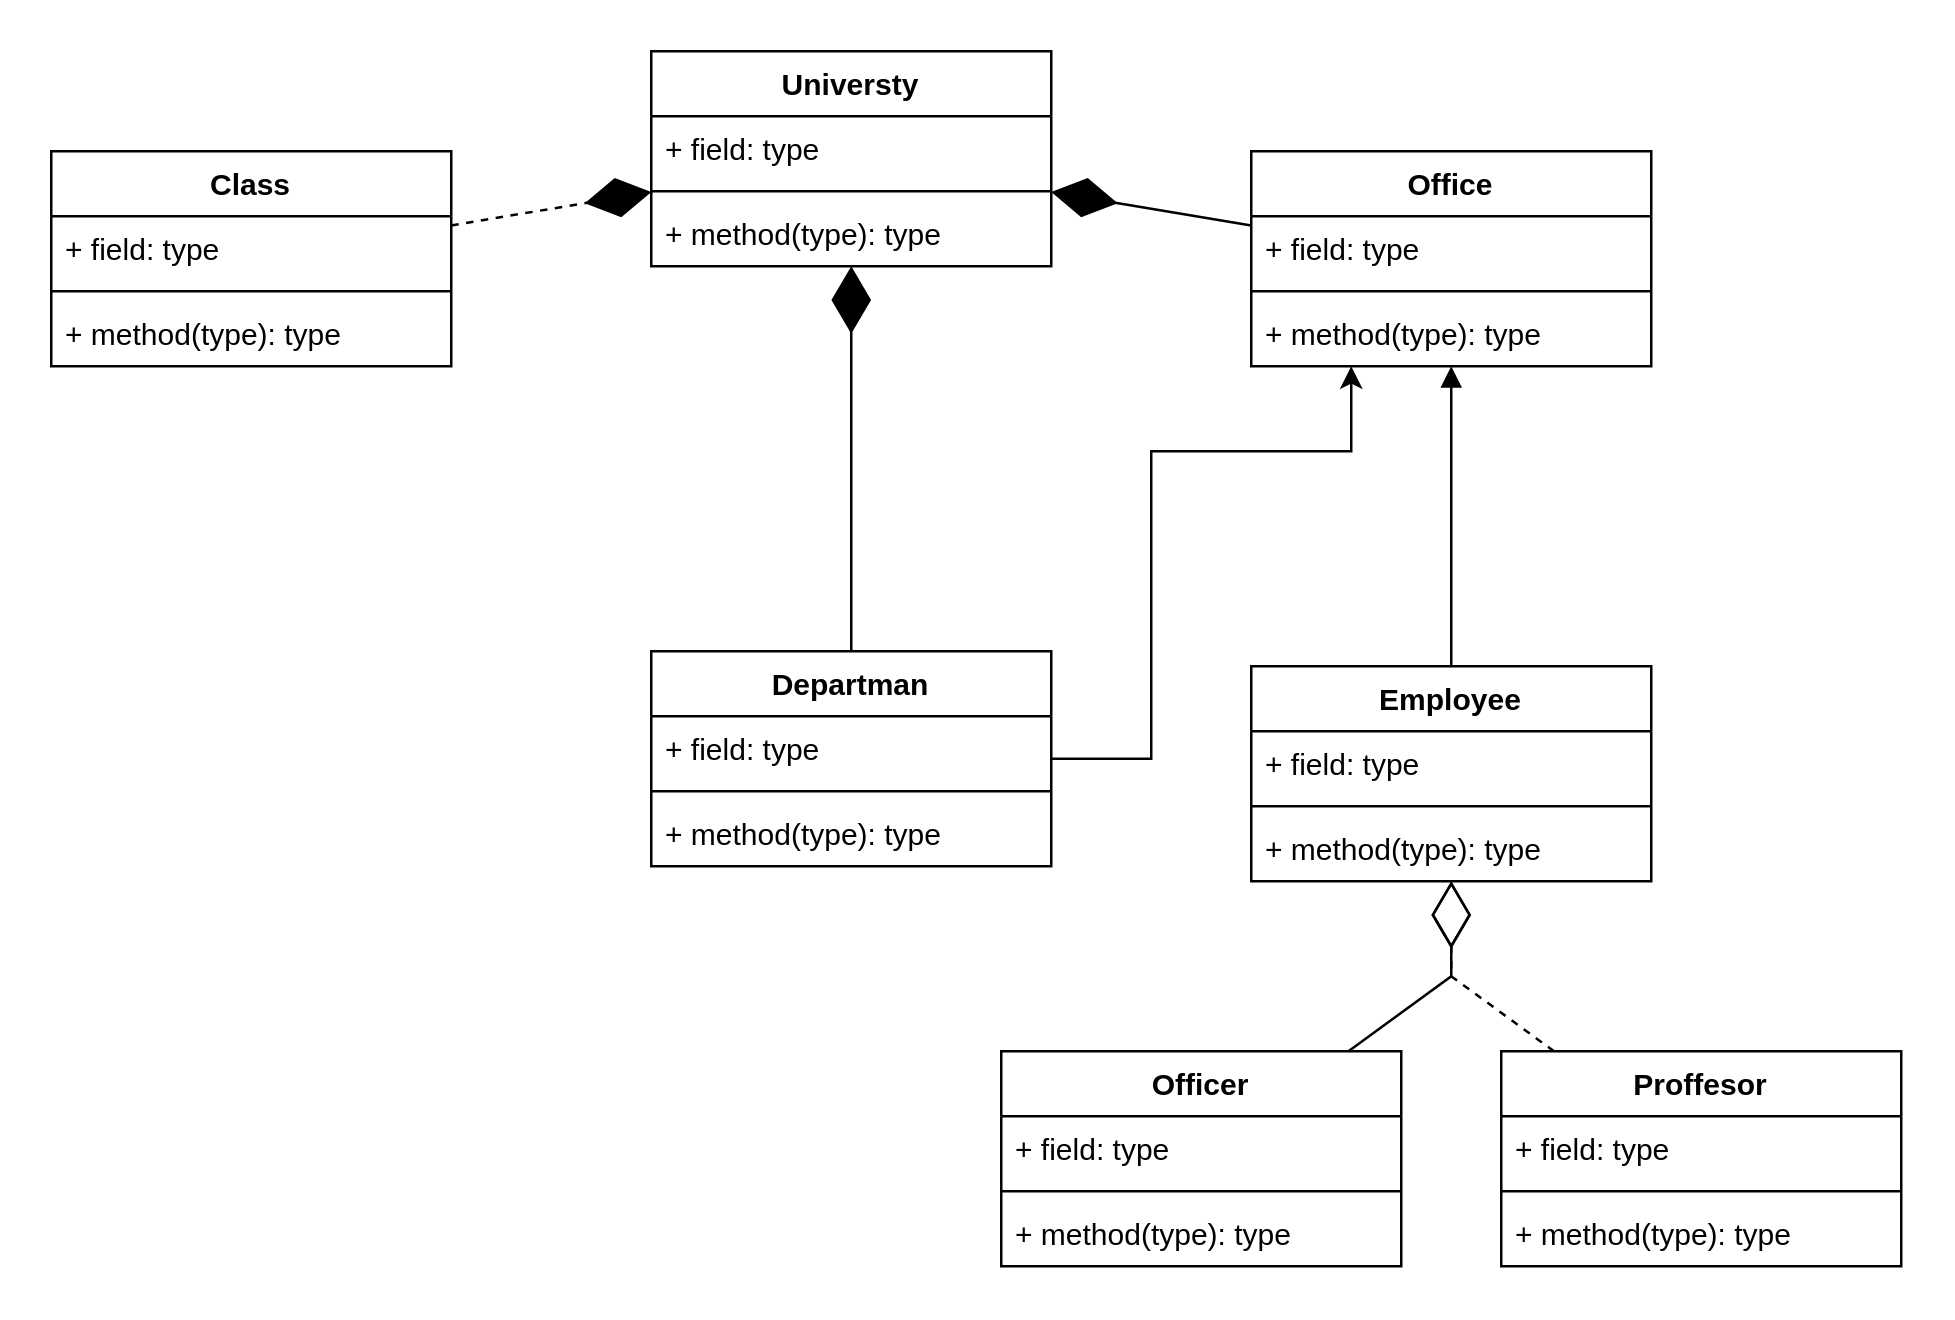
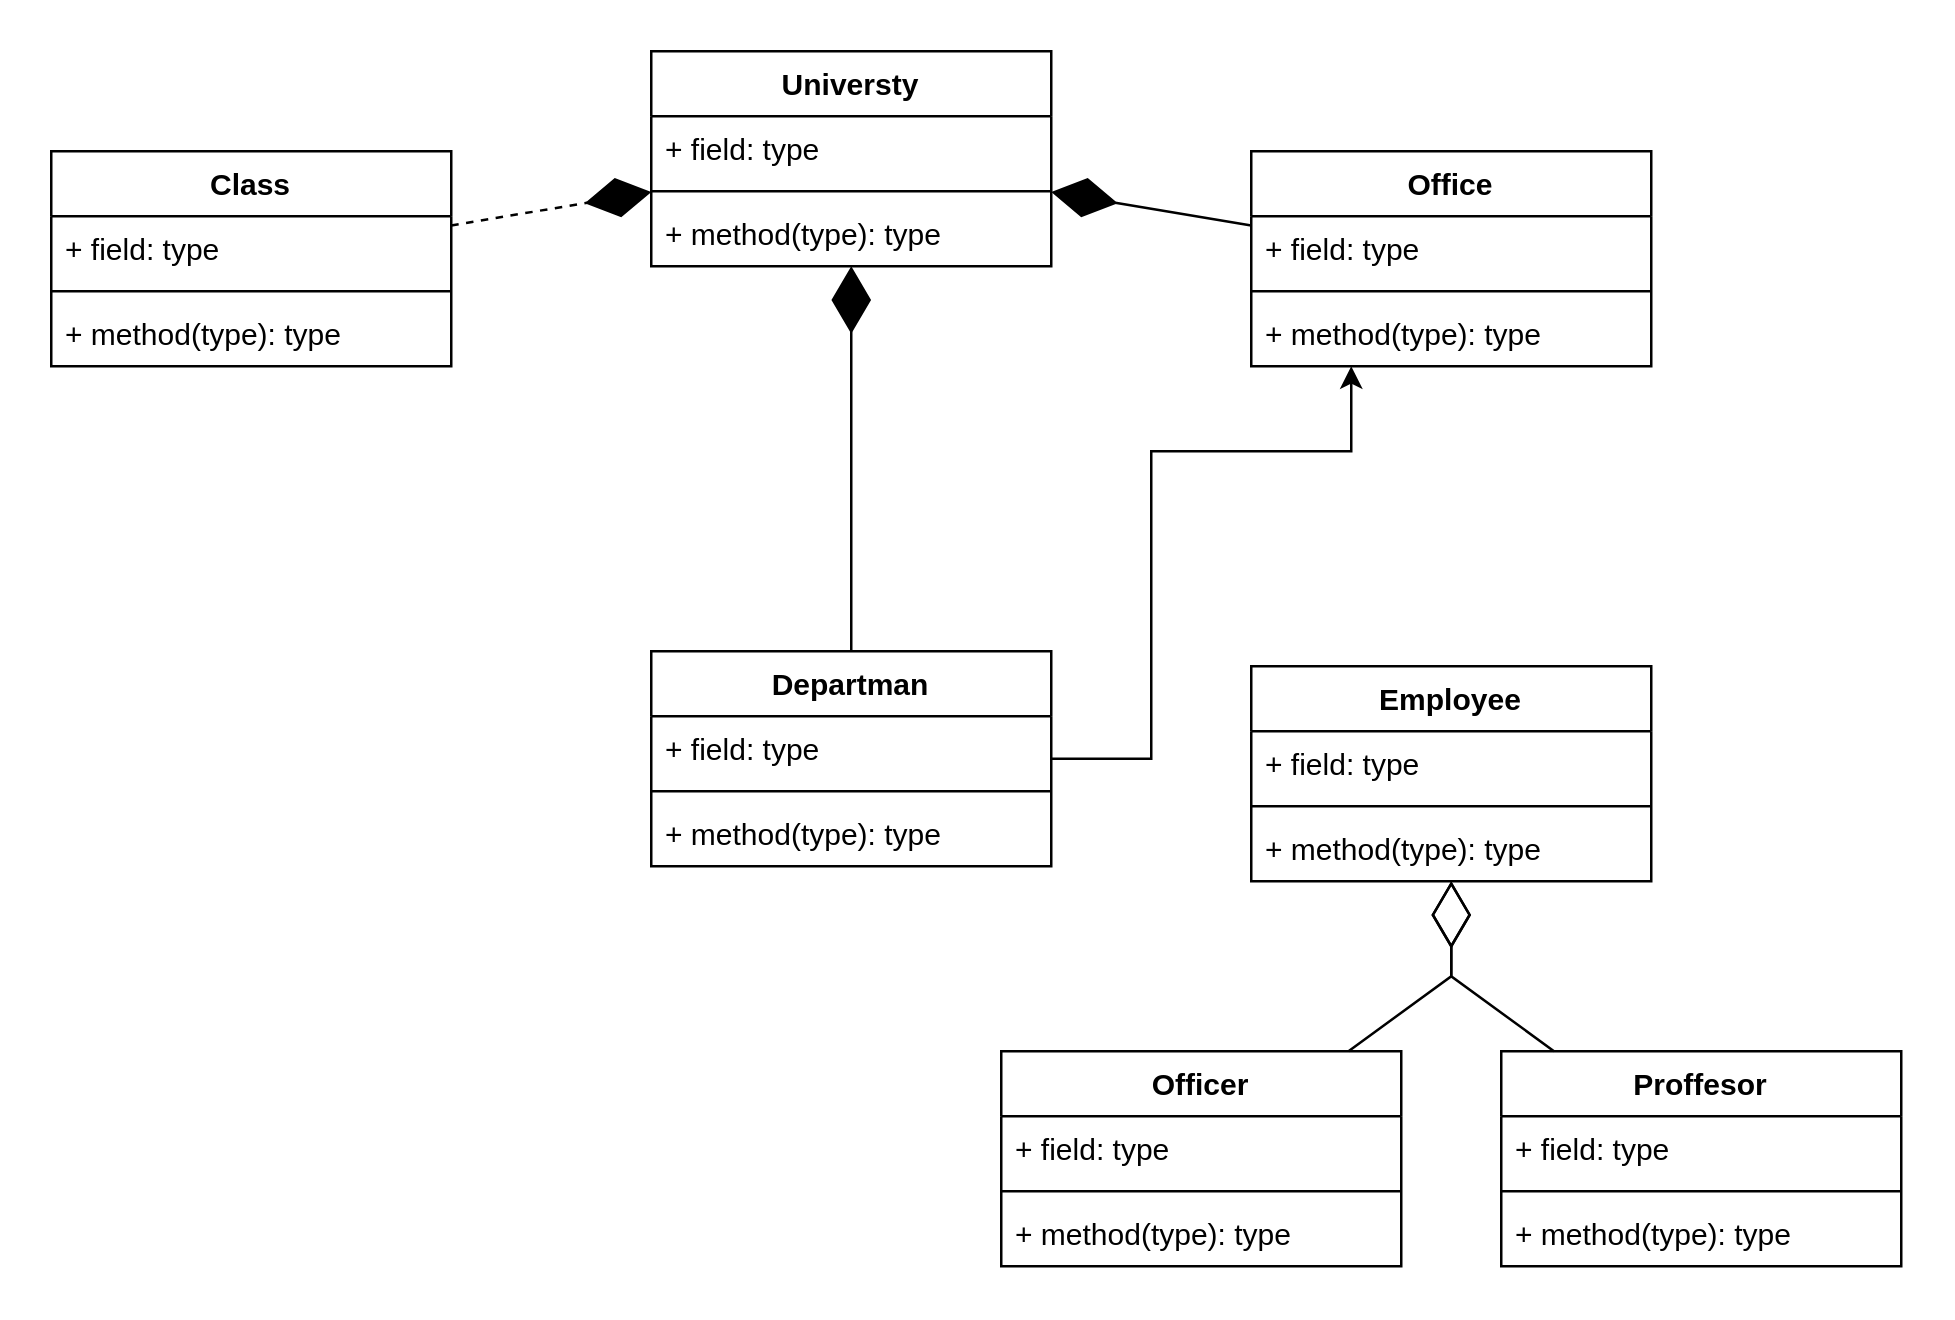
  <mxCell id="0" />
  <mxCell id="1" parent="0" />
  <mxCell id="2" value="Universty" style="swimlane;fontStyle=1;align=center;verticalAlign=top;childLayout=stackLayout;horizontal=1;startSize=26;horizontalStack=0;resizeParent=1;resizeParentMax=0;resizeLast=0;collapsible=1;marginBottom=0;whiteSpace=wrap;html=1;" vertex="1" parent="1"><mxGeometry x="260" y="20" width="160" height="86" as="geometry"><mxRectangle x="320" y="-880" width="100" height="30" as="alternateBounds" /></mxGeometry></mxCell>
  <mxCell id="3" value="+ field: type" style="text;strokeColor=none;fillColor=none;align=left;verticalAlign=top;spacingLeft=4;spacingRight=4;overflow=hidden;rotatable=0;points=[[0,0.5],[1,0.5]];portConstraint=eastwest;whiteSpace=wrap;html=1;" vertex="1" parent="2"><mxGeometry y="26" width="160" height="26" as="geometry" /></mxCell>
  <mxCell id="4" value="" style="line;strokeWidth=1;fillColor=none;align=left;verticalAlign=middle;spacingTop=-1;spacingLeft=3;spacingRight=3;rotatable=0;labelPosition=right;points=[];portConstraint=eastwest;strokeColor=inherit;" vertex="1" parent="2"><mxGeometry y="52" width="160" height="8" as="geometry" /></mxCell>
  <mxCell id="5" value="+ method(type): type" style="text;strokeColor=none;fillColor=none;align=left;verticalAlign=top;spacingLeft=4;spacingRight=4;overflow=hidden;rotatable=0;points=[[0,0.5],[1,0.5]];portConstraint=eastwest;whiteSpace=wrap;html=1;" vertex="1" parent="2"><mxGeometry y="60" width="160" height="26" as="geometry" /></mxCell>
  <mxCell id="6" value="Class" style="swimlane;fontStyle=1;align=center;verticalAlign=top;childLayout=stackLayout;horizontal=1;startSize=26;horizontalStack=0;resizeParent=1;resizeParentMax=0;resizeLast=0;collapsible=1;marginBottom=0;whiteSpace=wrap;html=1;" vertex="1" parent="1"><mxGeometry x="20" y="60" width="160" height="86" as="geometry" /></mxCell>
  <mxCell id="7" value="+ field: type" style="text;strokeColor=none;fillColor=none;align=left;verticalAlign=top;spacingLeft=4;spacingRight=4;overflow=hidden;rotatable=0;points=[[0,0.5],[1,0.5]];portConstraint=eastwest;whiteSpace=wrap;html=1;" vertex="1" parent="6"><mxGeometry y="26" width="160" height="26" as="geometry" /></mxCell>
  <mxCell id="8" value="" style="line;strokeWidth=1;fillColor=none;align=left;verticalAlign=middle;spacingTop=-1;spacingLeft=3;spacingRight=3;rotatable=0;labelPosition=right;points=[];portConstraint=eastwest;strokeColor=inherit;" vertex="1" parent="6"><mxGeometry y="52" width="160" height="8" as="geometry" /></mxCell>
  <mxCell id="9" value="+ method(type): type" style="text;strokeColor=none;fillColor=none;align=left;verticalAlign=top;spacingLeft=4;spacingRight=4;overflow=hidden;rotatable=0;points=[[0,0.5],[1,0.5]];portConstraint=eastwest;whiteSpace=wrap;html=1;" vertex="1" parent="6"><mxGeometry y="60" width="160" height="26" as="geometry" /></mxCell>
  <mxCell id="10" value="" style="endArrow=diamondThin;endFill=1;endSize=24;html=1;rounded=0;dashed=1;" edge="1" parent="1" source="6" target="2"><mxGeometry width="160" relative="1" as="geometry"><mxPoint x="350" y="603" as="sourcePoint" /><mxPoint x="510" y="603" as="targetPoint" /></mxGeometry></mxCell>
  <mxCell id="11" value="Office" style="swimlane;fontStyle=1;align=center;verticalAlign=top;childLayout=stackLayout;horizontal=1;startSize=26;horizontalStack=0;resizeParent=1;resizeParentMax=0;resizeLast=0;collapsible=1;marginBottom=0;whiteSpace=wrap;html=1;" vertex="1" parent="1"><mxGeometry x="500" y="60" width="160" height="86" as="geometry" /></mxCell>
  <mxCell id="12" value="+ field: type" style="text;strokeColor=none;fillColor=none;align=left;verticalAlign=top;spacingLeft=4;spacingRight=4;overflow=hidden;rotatable=0;points=[[0,0.5],[1,0.5]];portConstraint=eastwest;whiteSpace=wrap;html=1;" vertex="1" parent="11"><mxGeometry y="26" width="160" height="26" as="geometry" /></mxCell>
  <mxCell id="13" value="" style="line;strokeWidth=1;fillColor=none;align=left;verticalAlign=middle;spacingTop=-1;spacingLeft=3;spacingRight=3;rotatable=0;labelPosition=right;points=[];portConstraint=eastwest;strokeColor=inherit;" vertex="1" parent="11"><mxGeometry y="52" width="160" height="8" as="geometry" /></mxCell>
  <mxCell id="14" value="+ method(type): type" style="text;strokeColor=none;fillColor=none;align=left;verticalAlign=top;spacingLeft=4;spacingRight=4;overflow=hidden;rotatable=0;points=[[0,0.5],[1,0.5]];portConstraint=eastwest;whiteSpace=wrap;html=1;" vertex="1" parent="11"><mxGeometry y="60" width="160" height="26" as="geometry" /></mxCell>
  <mxCell id="15" value="Departman" style="swimlane;fontStyle=1;align=center;verticalAlign=top;childLayout=stackLayout;horizontal=1;startSize=26;horizontalStack=0;resizeParent=1;resizeParentMax=0;resizeLast=0;collapsible=1;marginBottom=0;whiteSpace=wrap;html=1;" vertex="1" parent="1"><mxGeometry x="260" y="260" width="160" height="86" as="geometry" /></mxCell>
  <mxCell id="16" value="+ field: type" style="text;strokeColor=none;fillColor=none;align=left;verticalAlign=top;spacingLeft=4;spacingRight=4;overflow=hidden;rotatable=0;points=[[0,0.5],[1,0.5]];portConstraint=eastwest;whiteSpace=wrap;html=1;" vertex="1" parent="15"><mxGeometry y="26" width="160" height="26" as="geometry" /></mxCell>
  <mxCell id="17" value="" style="line;strokeWidth=1;fillColor=none;align=left;verticalAlign=middle;spacingTop=-1;spacingLeft=3;spacingRight=3;rotatable=0;labelPosition=right;points=[];portConstraint=eastwest;strokeColor=inherit;" vertex="1" parent="15"><mxGeometry y="52" width="160" height="8" as="geometry" /></mxCell>
  <mxCell id="18" value="+ method(type): type" style="text;strokeColor=none;fillColor=none;align=left;verticalAlign=top;spacingLeft=4;spacingRight=4;overflow=hidden;rotatable=0;points=[[0,0.5],[1,0.5]];portConstraint=eastwest;whiteSpace=wrap;html=1;" vertex="1" parent="15"><mxGeometry y="60" width="160" height="26" as="geometry" /></mxCell>
  <mxCell id="19" value="" style="endArrow=diamondThin;endFill=1;endSize=24;html=1;rounded=0;" edge="1" parent="1" source="11" target="2"><mxGeometry width="160" relative="1" as="geometry"><mxPoint x="330" y="693" as="sourcePoint" /><mxPoint x="490" y="693" as="targetPoint" /></mxGeometry></mxCell>
  <mxCell id="20" value="" style="endArrow=diamondThin;endFill=1;endSize=24;html=1;rounded=0;" edge="1" parent="1" source="15" target="2"><mxGeometry width="160" relative="1" as="geometry"><mxPoint x="250" y="583" as="sourcePoint" /><mxPoint x="410" y="583" as="targetPoint" /><Array as="points" /></mxGeometry></mxCell>
  <mxCell id="21" value="Employee" style="swimlane;fontStyle=1;align=center;verticalAlign=top;childLayout=stackLayout;horizontal=1;startSize=26;horizontalStack=0;resizeParent=1;resizeParentMax=0;resizeLast=0;collapsible=1;marginBottom=0;whiteSpace=wrap;html=1;" vertex="1" parent="1"><mxGeometry x="500" y="266" width="160" height="86" as="geometry" /></mxCell>
  <mxCell id="22" value="+ field: type" style="text;strokeColor=none;fillColor=none;align=left;verticalAlign=top;spacingLeft=4;spacingRight=4;overflow=hidden;rotatable=0;points=[[0,0.5],[1,0.5]];portConstraint=eastwest;whiteSpace=wrap;html=1;" vertex="1" parent="21"><mxGeometry y="26" width="160" height="26" as="geometry" /></mxCell>
  <mxCell id="23" value="" style="line;strokeWidth=1;fillColor=none;align=left;verticalAlign=middle;spacingTop=-1;spacingLeft=3;spacingRight=3;rotatable=0;labelPosition=right;points=[];portConstraint=eastwest;strokeColor=inherit;" vertex="1" parent="21"><mxGeometry y="52" width="160" height="8" as="geometry" /></mxCell>
  <mxCell id="24" value="+ method(type): type" style="text;strokeColor=none;fillColor=none;align=left;verticalAlign=top;spacingLeft=4;spacingRight=4;overflow=hidden;rotatable=0;points=[[0,0.5],[1,0.5]];portConstraint=eastwest;whiteSpace=wrap;html=1;" vertex="1" parent="21"><mxGeometry y="60" width="160" height="26" as="geometry" /></mxCell>
  <mxCell id="25" value="Proffesor&lt;br&gt;" style="swimlane;fontStyle=1;align=center;verticalAlign=top;childLayout=stackLayout;horizontal=1;startSize=26;horizontalStack=0;resizeParent=1;resizeParentMax=0;resizeLast=0;collapsible=1;marginBottom=0;whiteSpace=wrap;html=1;" vertex="1" parent="1"><mxGeometry x="600" y="420" width="160" height="86" as="geometry" /></mxCell>
  <mxCell id="26" value="+ field: type" style="text;strokeColor=none;fillColor=none;align=left;verticalAlign=top;spacingLeft=4;spacingRight=4;overflow=hidden;rotatable=0;points=[[0,0.5],[1,0.5]];portConstraint=eastwest;whiteSpace=wrap;html=1;" vertex="1" parent="25"><mxGeometry y="26" width="160" height="26" as="geometry" /></mxCell>
  <mxCell id="27" value="" style="line;strokeWidth=1;fillColor=none;align=left;verticalAlign=middle;spacingTop=-1;spacingLeft=3;spacingRight=3;rotatable=0;labelPosition=right;points=[];portConstraint=eastwest;strokeColor=inherit;" vertex="1" parent="25"><mxGeometry y="52" width="160" height="8" as="geometry" /></mxCell>
  <mxCell id="28" value="+ method(type): type" style="text;strokeColor=none;fillColor=none;align=left;verticalAlign=top;spacingLeft=4;spacingRight=4;overflow=hidden;rotatable=0;points=[[0,0.5],[1,0.5]];portConstraint=eastwest;whiteSpace=wrap;html=1;" vertex="1" parent="25"><mxGeometry y="60" width="160" height="26" as="geometry" /></mxCell>
  <mxCell id="29" value="Officer" style="swimlane;fontStyle=1;align=center;verticalAlign=top;childLayout=stackLayout;horizontal=1;startSize=26;horizontalStack=0;resizeParent=1;resizeParentMax=0;resizeLast=0;collapsible=1;marginBottom=0;whiteSpace=wrap;html=1;" vertex="1" parent="1"><mxGeometry x="400" y="420" width="160" height="86" as="geometry" /></mxCell>
  <mxCell id="30" value="+ field: type" style="text;strokeColor=none;fillColor=none;align=left;verticalAlign=top;spacingLeft=4;spacingRight=4;overflow=hidden;rotatable=0;points=[[0,0.5],[1,0.5]];portConstraint=eastwest;whiteSpace=wrap;html=1;" vertex="1" parent="29"><mxGeometry y="26" width="160" height="26" as="geometry" /></mxCell>
  <mxCell id="31" value="" style="line;strokeWidth=1;fillColor=none;align=left;verticalAlign=middle;spacingTop=-1;spacingLeft=3;spacingRight=3;rotatable=0;labelPosition=right;points=[];portConstraint=eastwest;strokeColor=inherit;" vertex="1" parent="29"><mxGeometry y="52" width="160" height="8" as="geometry" /></mxCell>
  <mxCell id="32" value="+ method(type): type" style="text;strokeColor=none;fillColor=none;align=left;verticalAlign=top;spacingLeft=4;spacingRight=4;overflow=hidden;rotatable=0;points=[[0,0.5],[1,0.5]];portConstraint=eastwest;whiteSpace=wrap;html=1;" vertex="1" parent="29"><mxGeometry y="60" width="160" height="26" as="geometry" /></mxCell>
- <mxCell id="33" value="" style="endArrow=block;endFill=1;html=1;edgeStyle=orthogonalEdgeStyle;align=left;verticalAlign=top;rounded=0;" edge="1" parent="1" source="21" target="11"><mxGeometry x="-1" relative="1" as="geometry"><mxPoint x="340" y="523" as="sourcePoint" /><mxPoint x="500" y="523" as="targetPoint" /></mxGeometry></mxCell>
  <mxCell id="34" value="" style="endArrow=diamondThin;endFill=0;endSize=24;html=1;rounded=0;" edge="1" parent="1" source="29" target="21"><mxGeometry width="160" relative="1" as="geometry"><mxPoint x="650" y="353" as="sourcePoint" /><mxPoint x="810" y="353" as="targetPoint" /><Array as="points"><mxPoint x="580" y="390" /></Array></mxGeometry></mxCell>
- <mxCell id="35" value="" style="endArrow=diamondThin;endFill=0;endSize=24;html=1;rounded=0;dashed=1;" edge="1" parent="1" source="25" target="21"><mxGeometry width="160" relative="1" as="geometry"><mxPoint x="769" y="403" as="sourcePoint" /><mxPoint x="811" y="339" as="targetPoint" /><Array as="points"><mxPoint x="580" y="390" /></Array></mxGeometry></mxCell>
+ <mxCell id="35" value="" style="endArrow=diamondThin;endFill=0;endSize=24;html=1;rounded=0;" edge="1" parent="1" source="25" target="21"><mxGeometry width="160" relative="1" as="geometry"><mxPoint x="769" y="403" as="sourcePoint" /><mxPoint x="811" y="339" as="targetPoint" /><Array as="points"><mxPoint x="580" y="390" /></Array></mxGeometry></mxCell>
  <mxCell id="36" value="" style="endArrow=classic;html=1;edgeStyle=orthogonalEdgeStyle;rounded=0;" edge="1" parent="1" source="15" target="11"><mxGeometry relative="1" as="geometry"><mxPoint x="610" y="615.66" as="sourcePoint" /><mxPoint x="770" y="615.66" as="targetPoint" /><Array as="points"><mxPoint x="460" y="303" /><mxPoint x="460" y="180" /><mxPoint x="540" y="180" /></Array></mxGeometry></mxCell>
